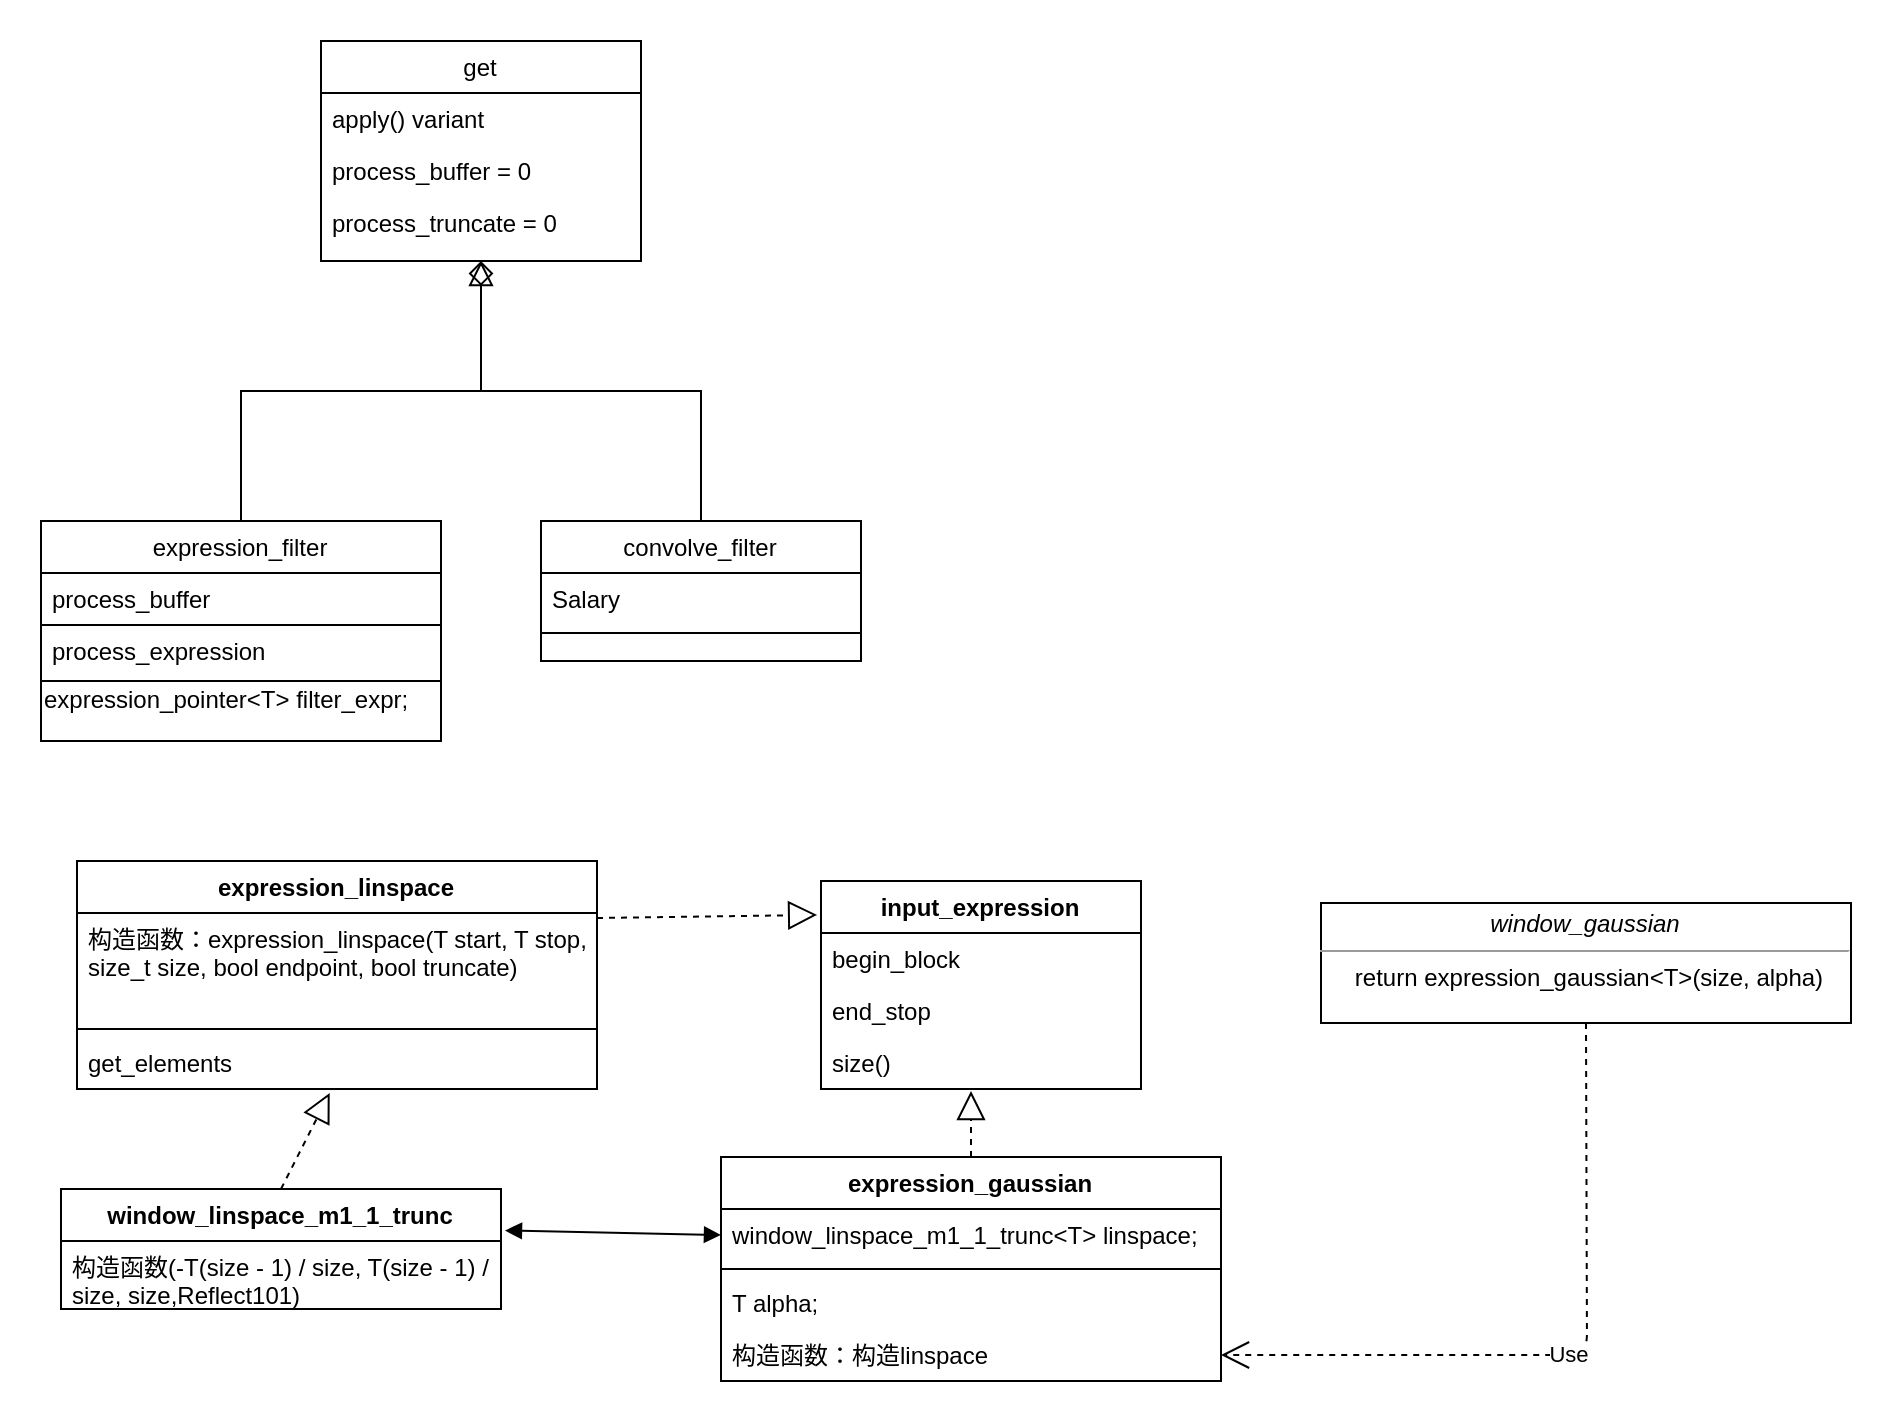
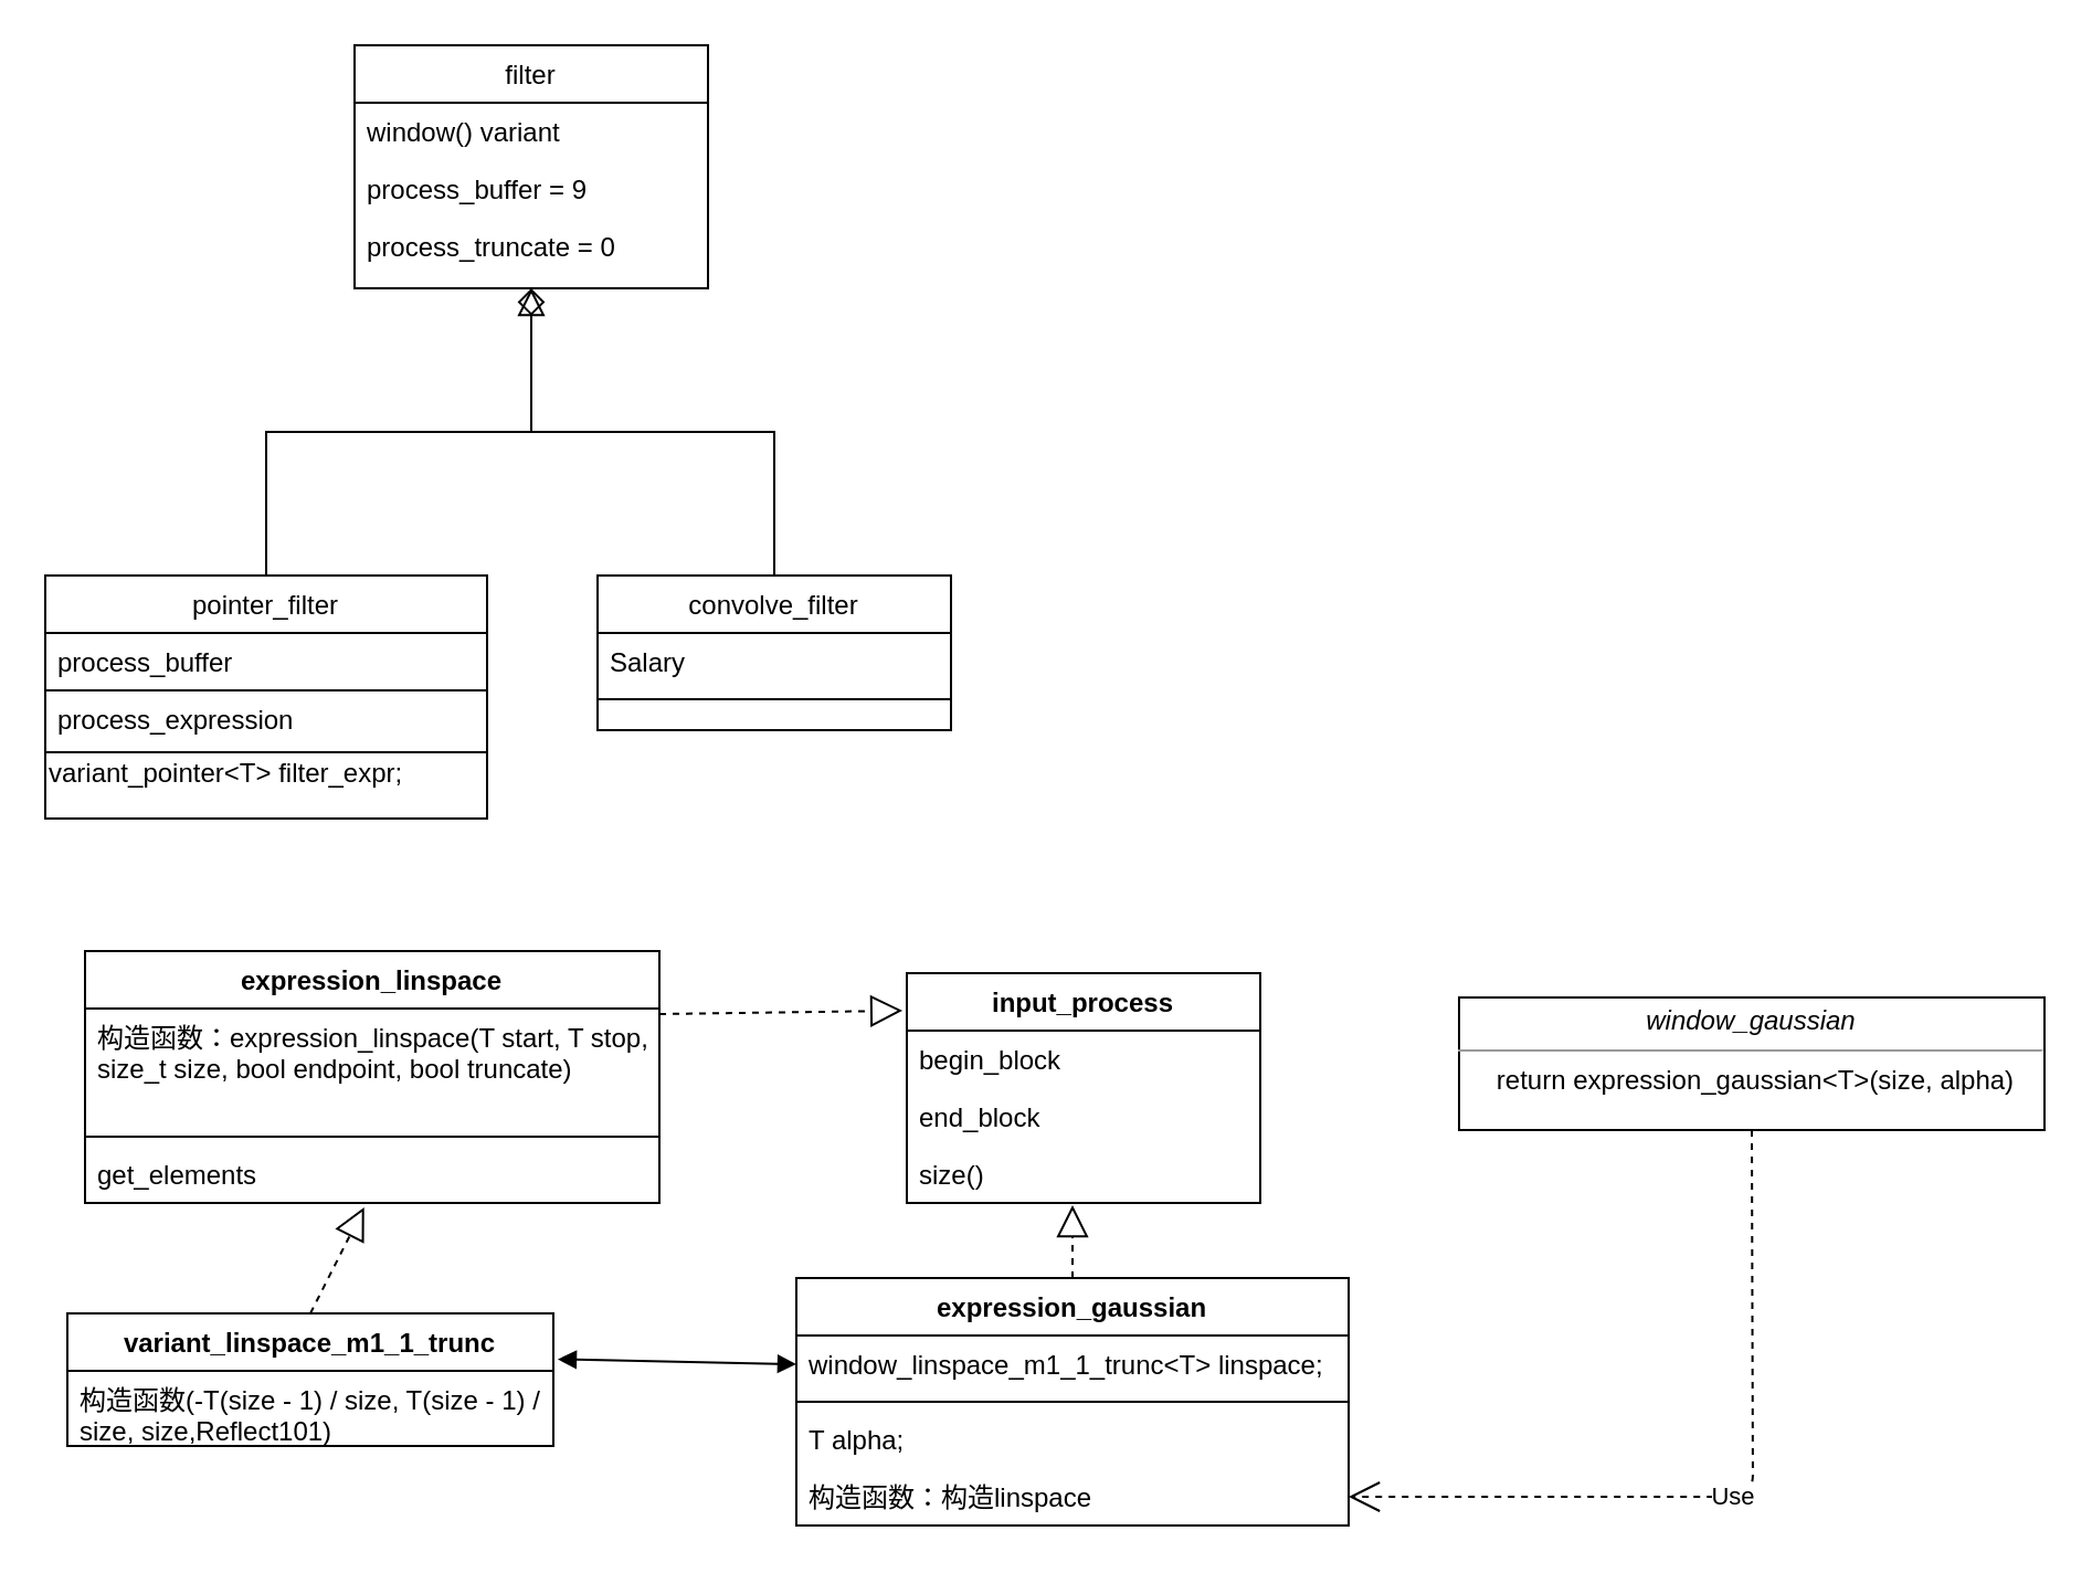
  <mxCell id="0" />
  <mxCell id="1" parent="0" />
  <mxCell id="2" value="" style="endArrow=block;endSize=10;endFill=0;shadow=0;strokeWidth=1;rounded=0;edgeStyle=elbowEdgeStyle;elbow=vertical;" parent="1" source="11" target="7" edge="1"><mxGeometry width="160" relative="1" as="geometry"><mxPoint x="140" y="103" as="sourcePoint" /><mxPoint x="140" y="103" as="targetPoint" /></mxGeometry></mxCell>
  <mxCell id="3" value="" style="endArrow=diamond;endSize=10;endFill=0;shadow=0;strokeWidth=1;rounded=0;edgeStyle=elbowEdgeStyle;elbow=vertical;" parent="1" source="15" target="7" edge="1"><mxGeometry width="160" relative="1" as="geometry"><mxPoint x="150" y="273" as="sourcePoint" /><mxPoint x="250" y="171" as="targetPoint" /></mxGeometry></mxCell>
  <mxCell id="4" value="" style="endArrow=block;dashed=1;endFill=0;endSize=12;html=1;exitX=0.5;exitY=0;exitDx=0;exitDy=0;" edge="1" parent="1" source="18"><mxGeometry width="160" relative="1" as="geometry"><mxPoint x="650" y="515" as="sourcePoint" /><mxPoint x="485" y="545" as="targetPoint" /></mxGeometry></mxCell>
  <mxCell id="5" value="&lt;p style=&quot;margin: 4px 0px 0px&quot;&gt;&lt;i&gt;window_gaussian&lt;/i&gt;&lt;br&gt;&lt;/p&gt;&lt;hr size=&quot;1&quot;&gt;&lt;p style=&quot;margin: 0px ; margin-left: 4px&quot;&gt;return expression_gaussian&amp;lt;T&amp;gt;(size, alpha)&lt;br&gt;&lt;/p&gt;" style="verticalAlign=top;align=center;overflow=fill;fontSize=12;fontFamily=Helvetica;html=1;rounded=0;shadow=0;strokeColor=#000000;" vertex="1" parent="1"><mxGeometry x="660" y="451" width="265" height="60" as="geometry" /></mxCell>
  <mxCell id="6" value="Use" style="endArrow=open;endSize=12;dashed=1;html=1;exitX=0.5;exitY=1;exitDx=0;exitDy=0;entryX=1;entryY=0.5;entryDx=0;entryDy=0;" edge="1" parent="1" source="5" target="22"><mxGeometry width="160" relative="1" as="geometry"><mxPoint x="650" y="470" as="sourcePoint" /><mxPoint x="810" y="470" as="targetPoint" /><Array as="points"><mxPoint x="793" y="677" /></Array></mxGeometry></mxCell>
- <mxCell id="7" value="get" style="swimlane;fontStyle=0;align=center;verticalAlign=top;childLayout=stackLayout;horizontal=1;startSize=26;horizontalStack=0;resizeParent=1;resizeLast=0;collapsible=1;marginBottom=0;rounded=0;shadow=0;strokeWidth=1;swimlaneLine=1;" parent="1" vertex="1"><mxGeometry x="160" y="20" width="160" height="110" as="geometry"><mxRectangle x="230" y="140" width="160" height="26" as="alternateBounds" /></mxGeometry></mxCell>
- <mxCell id="8" value="apply() variant" style="text;align=left;verticalAlign=top;spacingLeft=4;spacingRight=4;overflow=hidden;rotatable=0;points=[[0,0.5],[1,0.5]];portConstraint=eastwest;" parent="7" vertex="1"><mxGeometry y="26" width="160" height="26" as="geometry" /></mxCell>
- <mxCell id="9" value="process_buffer = 0" style="text;align=left;verticalAlign=top;spacingLeft=4;spacingRight=4;overflow=hidden;rotatable=0;points=[[0,0.5],[1,0.5]];portConstraint=eastwest;rounded=0;shadow=0;html=0;" parent="7" vertex="1"><mxGeometry y="52" width="160" height="26" as="geometry" /></mxCell>
+ <mxCell id="7" value="filter" style="swimlane;fontStyle=0;align=center;verticalAlign=top;childLayout=stackLayout;horizontal=1;startSize=26;horizontalStack=0;resizeParent=1;resizeLast=0;collapsible=1;marginBottom=0;rounded=0;shadow=0;strokeWidth=1;swimlaneLine=1;" parent="1" vertex="1"><mxGeometry x="160" y="20" width="160" height="110" as="geometry"><mxRectangle x="230" y="140" width="160" height="26" as="alternateBounds" /></mxGeometry></mxCell>
+ <mxCell id="8" value="window() variant" style="text;align=left;verticalAlign=top;spacingLeft=4;spacingRight=4;overflow=hidden;rotatable=0;points=[[0,0.5],[1,0.5]];portConstraint=eastwest;" parent="7" vertex="1"><mxGeometry y="26" width="160" height="26" as="geometry" /></mxCell>
+ <mxCell id="9" value="process_buffer = 9" style="text;align=left;verticalAlign=top;spacingLeft=4;spacingRight=4;overflow=hidden;rotatable=0;points=[[0,0.5],[1,0.5]];portConstraint=eastwest;rounded=0;shadow=0;html=0;" parent="7" vertex="1"><mxGeometry y="52" width="160" height="26" as="geometry" /></mxCell>
  <mxCell id="10" value="process_truncate = 0" style="text;align=left;verticalAlign=top;spacingLeft=4;spacingRight=4;overflow=hidden;rotatable=0;points=[[0,0.5],[1,0.5]];portConstraint=eastwest;rounded=0;shadow=0;html=0;" parent="7" vertex="1"><mxGeometry y="78" width="160" height="26" as="geometry" /></mxCell>
- <mxCell id="11" value="expression_filter" style="swimlane;fontStyle=0;align=center;verticalAlign=top;childLayout=stackLayout;horizontal=1;startSize=26;horizontalStack=0;resizeParent=1;resizeLast=0;collapsible=1;marginBottom=0;rounded=0;shadow=0;strokeWidth=1;" parent="1" vertex="1"><mxGeometry x="20" y="260" width="200" height="110" as="geometry"><mxRectangle x="130" y="380" width="160" height="26" as="alternateBounds" /></mxGeometry></mxCell>
+ <mxCell id="11" value="pointer_filter" style="swimlane;fontStyle=0;align=center;verticalAlign=top;childLayout=stackLayout;horizontal=1;startSize=26;horizontalStack=0;resizeParent=1;resizeLast=0;collapsible=1;marginBottom=0;rounded=0;shadow=0;strokeWidth=1;" parent="1" vertex="1"><mxGeometry x="20" y="260" width="200" height="110" as="geometry"><mxRectangle x="130" y="380" width="160" height="26" as="alternateBounds" /></mxGeometry></mxCell>
  <mxCell id="12" value="process_buffer" style="text;align=left;verticalAlign=top;spacingLeft=4;spacingRight=4;overflow=hidden;rotatable=0;points=[[0,0.5],[1,0.5]];portConstraint=eastwest;" parent="11" vertex="1"><mxGeometry y="26" width="200" height="26" as="geometry" /></mxCell>
  <mxCell id="13" value="process_expression" style="text;align=left;verticalAlign=top;spacingLeft=4;spacingRight=4;overflow=hidden;rotatable=0;points=[[0,0.5],[1,0.5]];portConstraint=eastwest;rounded=0;shadow=0;html=0;strokeColor=#000000;" parent="11" vertex="1"><mxGeometry y="52" width="200" height="28" as="geometry" /></mxCell>
- <mxCell id="14" value="expression_pointer&amp;lt;T&amp;gt; filter_expr;" style="text;html=1;align=left;verticalAlign=middle;resizable=0;points=[];autosize=1;" vertex="1" parent="11"><mxGeometry y="80" width="200" height="20" as="geometry" /></mxCell>
+ <mxCell id="14" value="variant_pointer&amp;lt;T&amp;gt; filter_expr;" style="text;html=1;align=left;verticalAlign=middle;resizable=0;points=[];autosize=1;" vertex="1" parent="11"><mxGeometry y="80" width="200" height="20" as="geometry" /></mxCell>
  <mxCell id="15" value="convolve_filter" style="swimlane;fontStyle=0;align=center;verticalAlign=top;childLayout=stackLayout;horizontal=1;startSize=26;horizontalStack=0;resizeParent=1;resizeLast=0;collapsible=1;marginBottom=0;rounded=0;shadow=0;strokeWidth=1;" parent="1" vertex="1"><mxGeometry x="270" y="260" width="160" height="70" as="geometry"><mxRectangle x="340" y="380" width="170" height="26" as="alternateBounds" /></mxGeometry></mxCell>
  <mxCell id="16" value="Salary" style="text;align=left;verticalAlign=top;spacingLeft=4;spacingRight=4;overflow=hidden;rotatable=0;points=[[0,0.5],[1,0.5]];portConstraint=eastwest;" parent="15" vertex="1"><mxGeometry y="26" width="160" height="26" as="geometry" /></mxCell>
  <mxCell id="17" value="" style="line;html=1;strokeWidth=1;align=left;verticalAlign=middle;spacingTop=-1;spacingLeft=3;spacingRight=3;rotatable=0;labelPosition=right;points=[];portConstraint=eastwest;" parent="15" vertex="1"><mxGeometry y="52" width="160" height="8" as="geometry" /></mxCell>
  <mxCell id="18" value="expression_gaussian" style="swimlane;fontStyle=1;align=center;verticalAlign=top;childLayout=stackLayout;horizontal=1;startSize=26;horizontalStack=0;resizeParent=1;resizeParentMax=0;resizeLast=0;collapsible=1;marginBottom=0;rounded=0;shadow=0;strokeColor=#000000;" vertex="1" parent="1"><mxGeometry x="360" y="578" width="250" height="112" as="geometry" /></mxCell>
  <mxCell id="19" value="window_linspace_m1_1_trunc&lt;T&gt; linspace;" style="text;strokeColor=none;fillColor=none;align=left;verticalAlign=top;spacingLeft=4;spacingRight=4;overflow=hidden;rotatable=0;points=[[0,0.5],[1,0.5]];portConstraint=eastwest;" vertex="1" parent="18"><mxGeometry y="26" width="250" height="26" as="geometry" /></mxCell>
  <mxCell id="20" value="" style="line;strokeWidth=1;fillColor=none;align=left;verticalAlign=middle;spacingTop=-1;spacingLeft=3;spacingRight=3;rotatable=0;labelPosition=right;points=[];portConstraint=eastwest;" vertex="1" parent="18"><mxGeometry y="52" width="250" height="8" as="geometry" /></mxCell>
  <mxCell id="21" value="T alpha;" style="text;strokeColor=none;fillColor=none;align=left;verticalAlign=top;spacingLeft=4;spacingRight=4;overflow=hidden;rotatable=0;points=[[0,0.5],[1,0.5]];portConstraint=eastwest;" vertex="1" parent="18"><mxGeometry y="60" width="250" height="26" as="geometry" /></mxCell>
  <mxCell id="22" value="构造函数：构造linspace" style="text;strokeColor=none;fillColor=none;align=left;verticalAlign=top;spacingLeft=4;spacingRight=4;overflow=hidden;rotatable=0;points=[[0,0.5],[1,0.5]];portConstraint=eastwest;" vertex="1" parent="18"><mxGeometry y="86" width="250" height="26" as="geometry" /></mxCell>
- <mxCell id="23" value="input_expression" style="swimlane;fontStyle=1;align=center;verticalAlign=top;childLayout=stackLayout;horizontal=1;startSize=26;horizontalStack=0;resizeParent=1;resizeParentMax=0;resizeLast=0;collapsible=1;marginBottom=0;rounded=0;shadow=0;strokeColor=#000000;" vertex="1" parent="1"><mxGeometry x="410" y="440" width="160" height="104" as="geometry" /></mxCell>
+ <mxCell id="23" value="input_process" style="swimlane;fontStyle=1;align=center;verticalAlign=top;childLayout=stackLayout;horizontal=1;startSize=26;horizontalStack=0;resizeParent=1;resizeParentMax=0;resizeLast=0;collapsible=1;marginBottom=0;rounded=0;shadow=0;strokeColor=#000000;" vertex="1" parent="1"><mxGeometry x="410" y="440" width="160" height="104" as="geometry" /></mxCell>
  <mxCell id="24" value="begin_block" style="text;strokeColor=none;fillColor=none;align=left;verticalAlign=top;spacingLeft=4;spacingRight=4;overflow=hidden;rotatable=0;points=[[0,0.5],[1,0.5]];portConstraint=eastwest;" vertex="1" parent="23"><mxGeometry y="26" width="160" height="26" as="geometry" /></mxCell>
- <mxCell id="25" value="end_stop" style="text;strokeColor=none;fillColor=none;align=left;verticalAlign=top;spacingLeft=4;spacingRight=4;overflow=hidden;rotatable=0;points=[[0,0.5],[1,0.5]];portConstraint=eastwest;" vertex="1" parent="23"><mxGeometry y="52" width="160" height="26" as="geometry" /></mxCell>
+ <mxCell id="25" value="end_block" style="text;strokeColor=none;fillColor=none;align=left;verticalAlign=top;spacingLeft=4;spacingRight=4;overflow=hidden;rotatable=0;points=[[0,0.5],[1,0.5]];portConstraint=eastwest;" vertex="1" parent="23"><mxGeometry y="52" width="160" height="26" as="geometry" /></mxCell>
  <mxCell id="26" value="size()" style="text;strokeColor=none;fillColor=none;align=left;verticalAlign=top;spacingLeft=4;spacingRight=4;overflow=hidden;rotatable=0;points=[[0,0.5],[1,0.5]];portConstraint=eastwest;" vertex="1" parent="23"><mxGeometry y="78" width="160" height="26" as="geometry" /></mxCell>
- <mxCell id="27" value="window_linspace_m1_1_trunc" style="swimlane;fontStyle=1;align=center;verticalAlign=top;childLayout=stackLayout;horizontal=1;startSize=26;horizontalStack=0;resizeParent=1;resizeParentMax=0;resizeLast=0;collapsible=1;marginBottom=0;rounded=0;shadow=0;strokeColor=#000000;" vertex="1" parent="1"><mxGeometry x="30" y="594" width="220" height="60" as="geometry" /></mxCell>
+ <mxCell id="27" value="variant_linspace_m1_1_trunc" style="swimlane;fontStyle=1;align=center;verticalAlign=top;childLayout=stackLayout;horizontal=1;startSize=26;horizontalStack=0;resizeParent=1;resizeParentMax=0;resizeLast=0;collapsible=1;marginBottom=0;rounded=0;shadow=0;strokeColor=#000000;" vertex="1" parent="1"><mxGeometry x="30" y="594" width="220" height="60" as="geometry" /></mxCell>
  <mxCell id="28" value="构造函数(-T(size - 1) / size, T(size - 1) / size, size,Reflect101)" style="text;strokeColor=none;fillColor=none;align=left;verticalAlign=top;spacingLeft=4;spacingRight=4;overflow=hidden;rotatable=0;points=[[0,0.5],[1,0.5]];portConstraint=eastwest;whiteSpace=wrap;" vertex="1" parent="27"><mxGeometry y="26" width="220" height="34" as="geometry" /></mxCell>
  <mxCell id="29" value="" style="endArrow=block;startArrow=block;endFill=1;startFill=1;html=1;exitX=1.009;exitY=-0.154;exitDx=0;exitDy=0;exitPerimeter=0;entryX=0;entryY=0.5;entryDx=0;entryDy=0;" edge="1" parent="1" source="28" target="19"><mxGeometry width="160" relative="1" as="geometry"><mxPoint x="210" y="620" as="sourcePoint" /><mxPoint x="370" y="620" as="targetPoint" /></mxGeometry></mxCell>
  <mxCell id="30" value="expression_linspace" style="swimlane;fontStyle=1;align=center;verticalAlign=top;childLayout=stackLayout;horizontal=1;startSize=26;horizontalStack=0;resizeParent=1;resizeParentMax=0;resizeLast=0;collapsible=1;marginBottom=0;rounded=0;shadow=0;strokeColor=#000000;" vertex="1" parent="1"><mxGeometry x="38" y="430" width="260" height="114" as="geometry" /></mxCell>
  <mxCell id="31" value="构造函数：expression_linspace(T start, T stop, size_t size, bool endpoint, bool truncate) " style="text;strokeColor=none;fillColor=none;align=left;verticalAlign=top;spacingLeft=4;spacingRight=4;overflow=hidden;rotatable=0;points=[[0,0.5],[1,0.5]];portConstraint=eastwest;whiteSpace=wrap;" vertex="1" parent="30"><mxGeometry y="26" width="260" height="54" as="geometry" /></mxCell>
  <mxCell id="32" value="" style="line;strokeWidth=1;fillColor=none;align=left;verticalAlign=middle;spacingTop=-1;spacingLeft=3;spacingRight=3;rotatable=0;labelPosition=right;points=[];portConstraint=eastwest;" vertex="1" parent="30"><mxGeometry y="80" width="260" height="8" as="geometry" /></mxCell>
  <mxCell id="33" value="get_elements" style="text;strokeColor=none;fillColor=none;align=left;verticalAlign=top;spacingLeft=4;spacingRight=4;overflow=hidden;rotatable=0;points=[[0,0.5],[1,0.5]];portConstraint=eastwest;" vertex="1" parent="30"><mxGeometry y="88" width="260" height="26" as="geometry" /></mxCell>
  <mxCell id="34" value="" style="endArrow=block;dashed=1;endFill=0;endSize=12;html=1;entryX=0.486;entryY=1.077;entryDx=0;entryDy=0;entryPerimeter=0;exitX=0.5;exitY=0;exitDx=0;exitDy=0;" edge="1" parent="1" source="27" target="33"><mxGeometry width="160" relative="1" as="geometry"><mxPoint x="143" y="588" as="sourcePoint" /><mxPoint x="495" y="555" as="targetPoint" /></mxGeometry></mxCell>
  <mxCell id="35" value="" style="endArrow=block;dashed=1;endFill=0;endSize=12;html=1;exitX=1;exitY=0.25;exitDx=0;exitDy=0;entryX=-0.012;entryY=0.163;entryDx=0;entryDy=0;entryPerimeter=0;" edge="1" parent="1" source="30" target="23"><mxGeometry width="160" relative="1" as="geometry"><mxPoint x="150" y="604" as="sourcePoint" /><mxPoint x="210" y="570" as="targetPoint" /></mxGeometry></mxCell>
